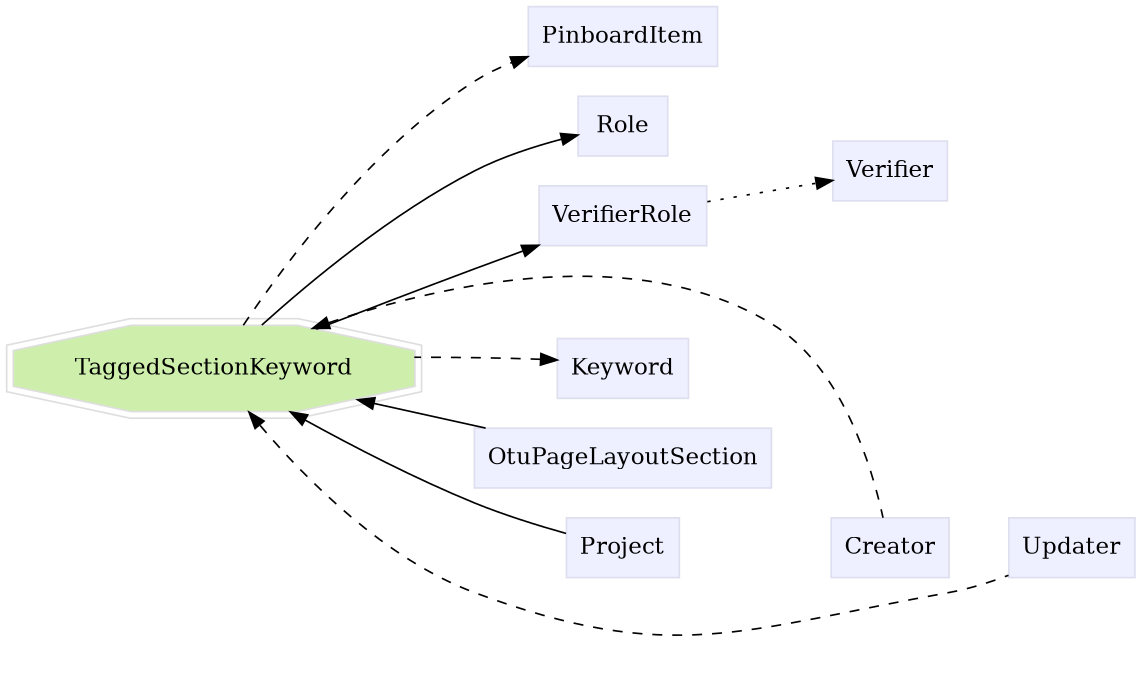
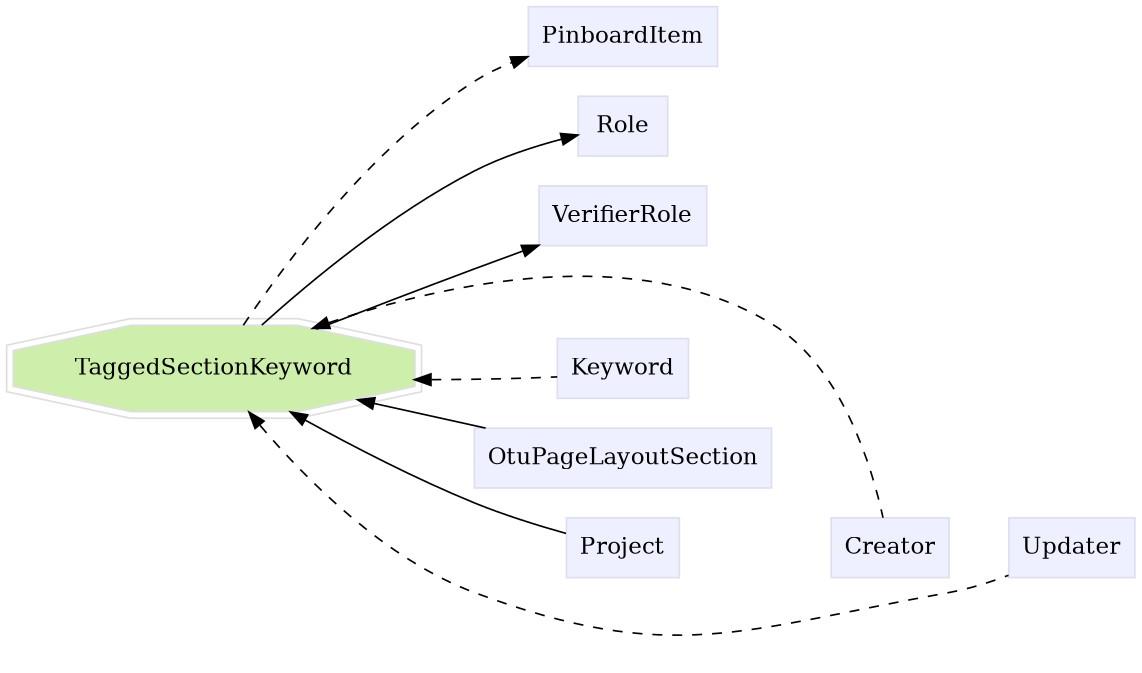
  digraph {
    rankdir=LR
    node [color="#dddeee" fillcolor="#eeefff" group=supporting shape=box style=filled]
    edge [style=dashed]
    n1 [color="#dedede" fillcolor="#cdefab" group=target height=0.61111 label=TaggedSectionKeyword shape=doubleoctagon width=3.0032]
    n2 [height=0.5 label=PinboardItem width=1.2639]
    n3 [height=0.5 label=Role width=0.75]
    n4 [height=0.5 label=VerifierRole width=1.1528]
-   n5 [height=0.5 label=Verifier width=0.79167]
    n6 [height=0.5 label=Creator width=0.79167]
    n7 [height=0.5 label=Keyword width=0.93056]
    n8 [height=0.5 label=OtuPageLayoutSection width=1.9722]
    n9 [height=0.5 label=Project width=0.76389]
    n10 [height=0.5 label=Updater width=0.83333]
    subgraph sub_1 {
    }
    subgraph sub_2 {
      rank=min
    }
    subgraph sub_3 {
      n1
      n2
      n3
      n4
-     n5
      n6
      n7
      n8
      n9
      n10
    }
    n1 -> n2
    n1 -> n3 [style=""]
    n1 -> n4 [style=""]
    n1 -> n6 [dir=back]
-   n7 -> n1 [dir=back]
+   n1 -> n7 [dir=back]
    n1 -> n8 [dir=back style=solid]
    n1 -> n9 [dir=back style=solid]
    n1 -> n10 [dir=back]
-   n3 -> n5 [style=invis]
-   n4 -> n5 [style=dotted]
    n6 -> n10 [style=invis]
    n9 -> n6 [style=invis]
  }
